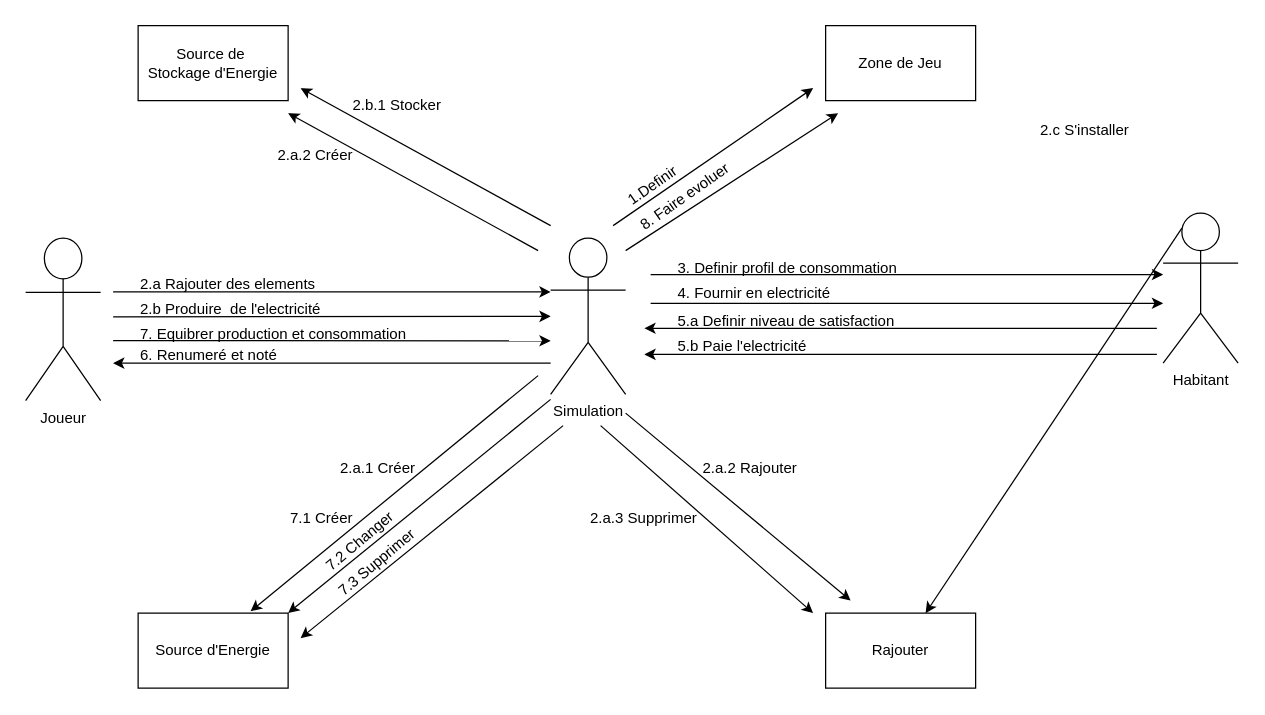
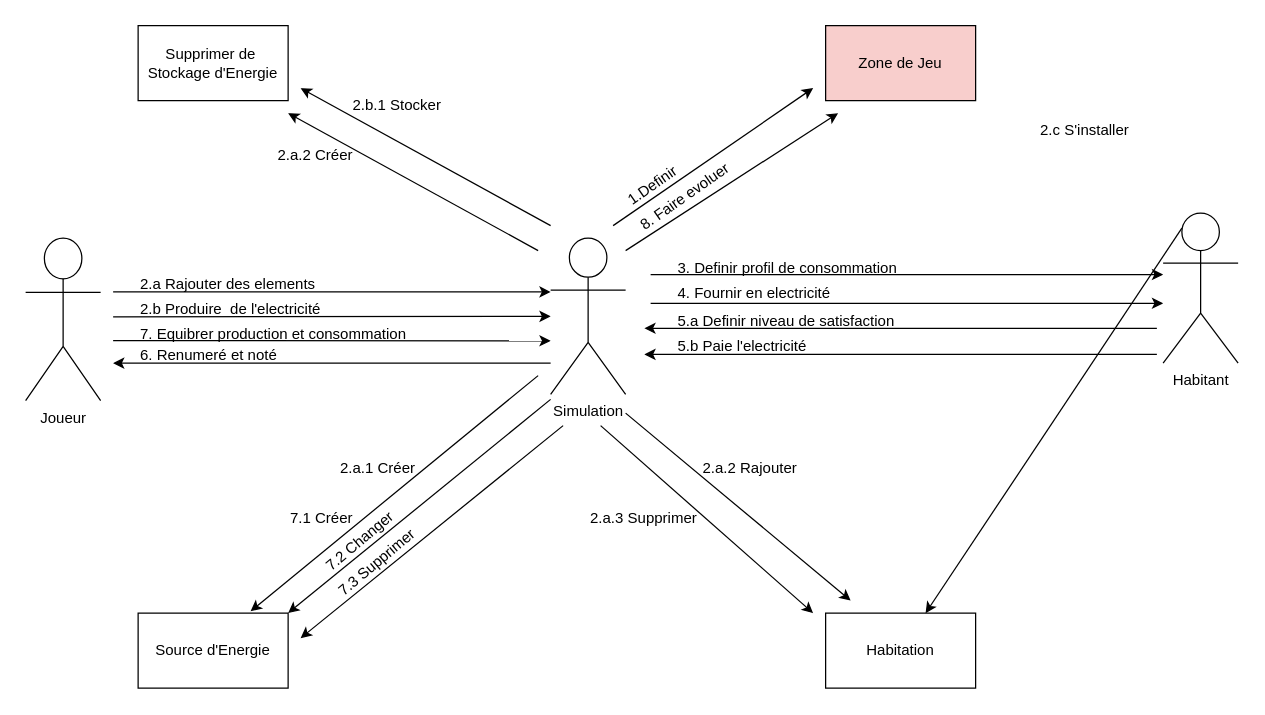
  <mxCell id="0" />
  <mxCell id="1" parent="0" />
  <mxCell id="2" value="Simulation" style="shape=umlActor;verticalLabelPosition=bottom;verticalAlign=top;html=1;" vertex="1" parent="1"><mxGeometry x="440" y="190" width="60" height="125" as="geometry" /></mxCell>
  <mxCell id="3" value="Joueur" style="shape=umlActor;verticalLabelPosition=bottom;verticalAlign=top;html=1;" vertex="1" parent="1"><mxGeometry x="20" y="190" width="60" height="130" as="geometry" /></mxCell>
- <mxCell id="4" value="Source de&amp;nbsp;&lt;br&gt;Stockage&amp;nbsp;d'Energie" style="whiteSpace=wrap;html=1;" vertex="1" parent="1"><mxGeometry x="110" y="20" width="120" height="60" as="geometry" /></mxCell>
- <mxCell id="5" value="Zone de Jeu" style="whiteSpace=wrap;html=1;" vertex="1" parent="1"><mxGeometry x="660" y="20" width="120" height="60" as="geometry" /></mxCell>
+ <mxCell id="4" value="Supprimer de&amp;nbsp;&lt;br&gt;Stockage&amp;nbsp;d'Energie" style="whiteSpace=wrap;html=1;" vertex="1" parent="1"><mxGeometry x="110" y="20" width="120" height="60" as="geometry" /></mxCell>
+ <mxCell id="5" value="Zone de Jeu" style="whiteSpace=wrap;html=1;fillColor=#f8cecc;" vertex="1" parent="1"><mxGeometry x="660" y="20" width="120" height="60" as="geometry" /></mxCell>
  <mxCell id="6" value="Habitant" style="shape=umlActor;verticalLabelPosition=bottom;verticalAlign=top;html=1;" vertex="1" parent="1"><mxGeometry x="930" y="170" width="60" height="120" as="geometry" /></mxCell>
  <mxCell id="7" value="Source d'Energie" style="whiteSpace=wrap;html=1;" vertex="1" parent="1"><mxGeometry x="110" y="490" width="120" height="60" as="geometry" /></mxCell>
- <mxCell id="8" value="Rajouter" style="whiteSpace=wrap;html=1;" vertex="1" parent="1"><mxGeometry x="660" y="490" width="120" height="60" as="geometry" /></mxCell>
+ <mxCell id="8" value="Habitation" style="whiteSpace=wrap;html=1;" vertex="1" parent="1"><mxGeometry x="660" y="490" width="120" height="60" as="geometry" /></mxCell>
  <mxCell id="9" value="" style="endArrow=classic;html=1;rounded=0;" edge="1" parent="1"><mxGeometry width="50" height="50" relative="1" as="geometry"><mxPoint x="490" y="180" as="sourcePoint" /><mxPoint x="650" y="70" as="targetPoint" /></mxGeometry></mxCell>
  <mxCell id="10" value="&lt;font style=&quot;font-weight: normal ; font-size: 12px&quot;&gt;1.Definir&lt;/font&gt;" style="text;strokeColor=none;fillColor=none;html=1;fontSize=24;fontStyle=1;verticalAlign=middle;align=left;rotation=-35;" vertex="1" parent="1"><mxGeometry x="490" y="120" width="100" height="20" as="geometry" /></mxCell>
  <mxCell id="11" value="" style="endArrow=classic;html=1;rounded=0;" edge="1" parent="1"><mxGeometry width="50" height="50" relative="1" as="geometry"><mxPoint x="90" y="233" as="sourcePoint" /><mxPoint x="440" y="233" as="targetPoint" /></mxGeometry></mxCell>
  <mxCell id="12" value="&lt;font style=&quot;font-weight: normal ; font-size: 12px&quot;&gt;2.a Rajouter des elements&lt;/font&gt;" style="text;strokeColor=none;fillColor=none;html=1;fontSize=24;fontStyle=1;verticalAlign=middle;align=left;rotation=0;" vertex="1" parent="1"><mxGeometry x="110" y="213" width="100" height="20" as="geometry" /></mxCell>
  <mxCell id="13" value="" style="endArrow=classic;html=1;rounded=0;" edge="1" parent="1"><mxGeometry width="50" height="50" relative="1" as="geometry"><mxPoint x="430" y="200" as="sourcePoint" /><mxPoint x="230" y="90" as="targetPoint" /></mxGeometry></mxCell>
  <mxCell id="14" value="&lt;font style=&quot;font-weight: normal ; font-size: 12px&quot;&gt;2.a.2 Créer&lt;/font&gt;" style="text;strokeColor=none;fillColor=none;html=1;fontSize=24;fontStyle=1;verticalAlign=middle;align=left;rotation=0;" vertex="1" parent="1"><mxGeometry x="220" y="110" width="70" height="20" as="geometry" /></mxCell>
  <mxCell id="15" value="" style="endArrow=classic;html=1;rounded=0;" edge="1" parent="1"><mxGeometry width="50" height="50" relative="1" as="geometry"><mxPoint x="430" y="300" as="sourcePoint" /><mxPoint x="200" y="488.5" as="targetPoint" /></mxGeometry></mxCell>
  <mxCell id="16" value="&lt;font style=&quot;font-weight: normal ; font-size: 12px&quot;&gt;2.a.1 Créer&lt;/font&gt;" style="text;strokeColor=none;fillColor=none;html=1;fontSize=24;fontStyle=1;verticalAlign=middle;align=left;rotation=0;" vertex="1" parent="1"><mxGeometry x="270" y="360" width="70" height="20" as="geometry" /></mxCell>
  <mxCell id="17" value="" style="endArrow=classic;html=1;rounded=0;" edge="1" parent="1"><mxGeometry width="50" height="50" relative="1" as="geometry"><mxPoint x="90" y="253" as="sourcePoint" /><mxPoint x="440" y="252.58" as="targetPoint" /></mxGeometry></mxCell>
  <mxCell id="18" value="&lt;font style=&quot;font-weight: normal ; font-size: 12px&quot;&gt;2.b Produire&amp;nbsp; de l'electricité&lt;/font&gt;" style="text;strokeColor=none;fillColor=none;html=1;fontSize=24;fontStyle=1;verticalAlign=middle;align=left;rotation=0;" vertex="1" parent="1"><mxGeometry x="110" y="233" width="100" height="20" as="geometry" /></mxCell>
  <mxCell id="19" value="&lt;font style=&quot;font-weight: normal ; font-size: 12px&quot;&gt;2.b.1 Stocker&amp;nbsp;&lt;/font&gt;" style="text;strokeColor=none;fillColor=none;html=1;fontSize=24;fontStyle=1;verticalAlign=middle;align=left;rotation=0;" vertex="1" parent="1"><mxGeometry x="280" y="70" width="70" height="20" as="geometry" /></mxCell>
  <mxCell id="20" value="" style="endArrow=classic;html=1;rounded=0;" edge="1" parent="1"><mxGeometry width="50" height="50" relative="1" as="geometry"><mxPoint x="440" y="180" as="sourcePoint" /><mxPoint x="240" y="70" as="targetPoint" /></mxGeometry></mxCell>
  <mxCell id="21" value="" style="endArrow=classic;html=1;rounded=0;exitX=0.25;exitY=0.1;exitDx=0;exitDy=0;exitPerimeter=0;" edge="1" parent="1" source="6" target="8"><mxGeometry width="50" height="50" relative="1" as="geometry"><mxPoint x="940" y="190" as="sourcePoint" /><mxPoint x="770" y="120" as="targetPoint" /></mxGeometry></mxCell>
  <mxCell id="22" value="&lt;font style=&quot;font-weight: normal ; font-size: 12px&quot;&gt;2.c S'installer&lt;/font&gt;" style="text;strokeColor=none;fillColor=none;html=1;fontSize=24;fontStyle=1;verticalAlign=middle;align=left;rotation=0;" vertex="1" parent="1"><mxGeometry x="830" y="90" width="70" height="20" as="geometry" /></mxCell>
  <mxCell id="23" value="&lt;font style=&quot;font-weight: normal ; font-size: 12px&quot;&gt;3. Definir profil de consommation&lt;/font&gt;" style="text;strokeColor=none;fillColor=none;html=1;fontSize=24;fontStyle=1;verticalAlign=middle;align=left;rotation=0;" vertex="1" parent="1"><mxGeometry x="540" y="200" width="100" height="20" as="geometry" /></mxCell>
  <mxCell id="24" value="" style="endArrow=classic;html=1;rounded=0;" edge="1" parent="1"><mxGeometry width="50" height="50" relative="1" as="geometry"><mxPoint x="520" y="242.17" as="sourcePoint" /><mxPoint x="930" y="242.17" as="targetPoint" /></mxGeometry></mxCell>
  <mxCell id="25" value="&lt;font style=&quot;font-weight: normal ; font-size: 12px&quot;&gt;4. Fournir en electricité&lt;/font&gt;" style="text;strokeColor=none;fillColor=none;html=1;fontSize=24;fontStyle=1;verticalAlign=middle;align=left;rotation=0;" vertex="1" parent="1"><mxGeometry x="540" y="220" width="100" height="20" as="geometry" /></mxCell>
  <mxCell id="26" value="&lt;font style=&quot;font-weight: normal ; font-size: 12px&quot;&gt;5.a Definir niveau de satisfaction&lt;/font&gt;" style="text;strokeColor=none;fillColor=none;html=1;fontSize=24;fontStyle=1;verticalAlign=middle;align=left;rotation=0;" vertex="1" parent="1"><mxGeometry x="540" y="243" width="100" height="20" as="geometry" /></mxCell>
  <mxCell id="27" value="" style="endArrow=classic;html=1;rounded=0;" edge="1" parent="1"><mxGeometry width="50" height="50" relative="1" as="geometry"><mxPoint x="925" y="283" as="sourcePoint" /><mxPoint x="515" y="283" as="targetPoint" /></mxGeometry></mxCell>
  <mxCell id="28" value="&lt;span style=&quot;font-size: 12px ; font-weight: 400&quot;&gt;5.b Paie l'electricité&lt;/span&gt;" style="text;strokeColor=none;fillColor=none;html=1;fontSize=24;fontStyle=1;verticalAlign=middle;align=left;rotation=0;" vertex="1" parent="1"><mxGeometry x="540" y="263" width="100" height="20" as="geometry" /></mxCell>
  <mxCell id="29" value="" style="endArrow=classic;html=1;rounded=0;" edge="1" parent="1"><mxGeometry width="50" height="50" relative="1" as="geometry"><mxPoint x="90" y="272" as="sourcePoint" /><mxPoint x="440" y="272.17" as="targetPoint" /></mxGeometry></mxCell>
  <mxCell id="30" value="&lt;font style=&quot;font-weight: normal ; font-size: 12px&quot;&gt;7. Equibrer production et consommation&lt;/font&gt;" style="text;strokeColor=none;fillColor=none;html=1;fontSize=24;fontStyle=1;verticalAlign=middle;align=left;rotation=0;" vertex="1" parent="1"><mxGeometry x="110" y="253" width="100" height="20" as="geometry" /></mxCell>
  <mxCell id="31" value="&lt;font style=&quot;font-weight: normal ; font-size: 12px&quot;&gt;7.1 Créer&lt;/font&gt;" style="text;strokeColor=none;fillColor=none;html=1;fontSize=24;fontStyle=1;verticalAlign=middle;align=left;rotation=0;" vertex="1" parent="1"><mxGeometry x="230" y="400" width="70" height="20" as="geometry" /></mxCell>
  <mxCell id="32" value="" style="endArrow=classic;html=1;rounded=0;" edge="1" parent="1"><mxGeometry width="50" height="50" relative="1" as="geometry"><mxPoint x="440" y="319" as="sourcePoint" /><mxPoint x="230" y="490" as="targetPoint" /></mxGeometry></mxCell>
  <mxCell id="33" value="" style="endArrow=classic;html=1;rounded=0;" edge="1" parent="1"><mxGeometry width="50" height="50" relative="1" as="geometry"><mxPoint x="450" y="340" as="sourcePoint" /><mxPoint x="240" y="510" as="targetPoint" /></mxGeometry></mxCell>
  <mxCell id="34" value="&lt;font style=&quot;font-weight: normal ; font-size: 12px&quot;&gt;7.2 Changer&lt;/font&gt;" style="text;strokeColor=none;fillColor=none;html=1;fontSize=24;fontStyle=1;verticalAlign=middle;align=left;rotation=-40;" vertex="1" parent="1"><mxGeometry x="250" y="420" width="70" height="20" as="geometry" /></mxCell>
  <mxCell id="35" value="&lt;font style=&quot;font-weight: normal ; font-size: 12px&quot;&gt;7.3 Supprimer&lt;/font&gt;" style="text;strokeColor=none;fillColor=none;html=1;fontSize=24;fontStyle=1;verticalAlign=middle;align=left;rotation=-40;" vertex="1" parent="1"><mxGeometry x="260" y="440" width="70" height="20" as="geometry" /></mxCell>
  <mxCell id="36" value="" style="endArrow=classic;html=1;rounded=0;" edge="1" parent="1"><mxGeometry width="50" height="50" relative="1" as="geometry"><mxPoint x="480" y="340" as="sourcePoint" /><mxPoint x="650" y="490" as="targetPoint" /></mxGeometry></mxCell>
  <mxCell id="37" value="&lt;font style=&quot;font-weight: normal ; font-size: 12px&quot;&gt;2.a.2 Rajouter&lt;/font&gt;" style="text;strokeColor=none;fillColor=none;html=1;fontSize=24;fontStyle=1;verticalAlign=middle;align=left;rotation=0;" vertex="1" parent="1"><mxGeometry x="560" y="360" width="100" height="20" as="geometry" /></mxCell>
  <mxCell id="38" value="&lt;font style=&quot;font-weight: normal ; font-size: 12px&quot;&gt;2.a.3&amp;nbsp;Supprimer&lt;/font&gt;" style="text;strokeColor=none;fillColor=none;html=1;fontSize=24;fontStyle=1;verticalAlign=middle;align=left;rotation=0;" vertex="1" parent="1"><mxGeometry x="470" y="400" width="90" height="20" as="geometry" /></mxCell>
  <mxCell id="39" value="" style="endArrow=classic;html=1;rounded=0;" edge="1" parent="1"><mxGeometry width="50" height="50" relative="1" as="geometry"><mxPoint x="500" y="200" as="sourcePoint" /><mxPoint x="670" y="90" as="targetPoint" /></mxGeometry></mxCell>
  <mxCell id="40" value="&lt;font style=&quot;font-weight: normal ; font-size: 12px&quot;&gt;8. Faire evoluer&lt;/font&gt;" style="text;strokeColor=none;fillColor=none;html=1;fontSize=24;fontStyle=1;verticalAlign=middle;align=left;rotation=-35;" vertex="1" parent="1"><mxGeometry x="500" y="140" width="100" height="20" as="geometry" /></mxCell>
  <mxCell id="41" value="" style="endArrow=classic;html=1;rounded=0;" edge="1" parent="1"><mxGeometry width="50" height="50" relative="1" as="geometry"><mxPoint x="440" y="290" as="sourcePoint" /><mxPoint x="90" y="290" as="targetPoint" /></mxGeometry></mxCell>
  <mxCell id="42" value="" style="endArrow=classic;html=1;rounded=0;" edge="1" parent="1"><mxGeometry width="50" height="50" relative="1" as="geometry"><mxPoint x="925" y="262.17" as="sourcePoint" /><mxPoint x="515" y="262.17" as="targetPoint" /></mxGeometry></mxCell>
  <mxCell id="43" value="&lt;span style=&quot;font-size: 12px ; font-weight: 400&quot;&gt;6. Renumeré et noté&lt;/span&gt;" style="text;strokeColor=none;fillColor=none;html=1;fontSize=24;fontStyle=1;verticalAlign=middle;align=left;rotation=0;" vertex="1" parent="1"><mxGeometry x="110" y="270" width="100" height="20" as="geometry" /></mxCell>
  <mxCell id="44" value="" style="endArrow=classic;html=1;rounded=0;" edge="1" parent="1"><mxGeometry width="50" height="50" relative="1" as="geometry"><mxPoint x="520" y="219.17" as="sourcePoint" /><mxPoint x="930" y="219.17" as="targetPoint" /></mxGeometry></mxCell>
  <mxCell id="45" value="" style="endArrow=classic;html=1;rounded=0;" edge="1" parent="1"><mxGeometry width="50" height="50" relative="1" as="geometry"><mxPoint x="500" y="330" as="sourcePoint" /><mxPoint x="680" y="480" as="targetPoint" /></mxGeometry></mxCell>
